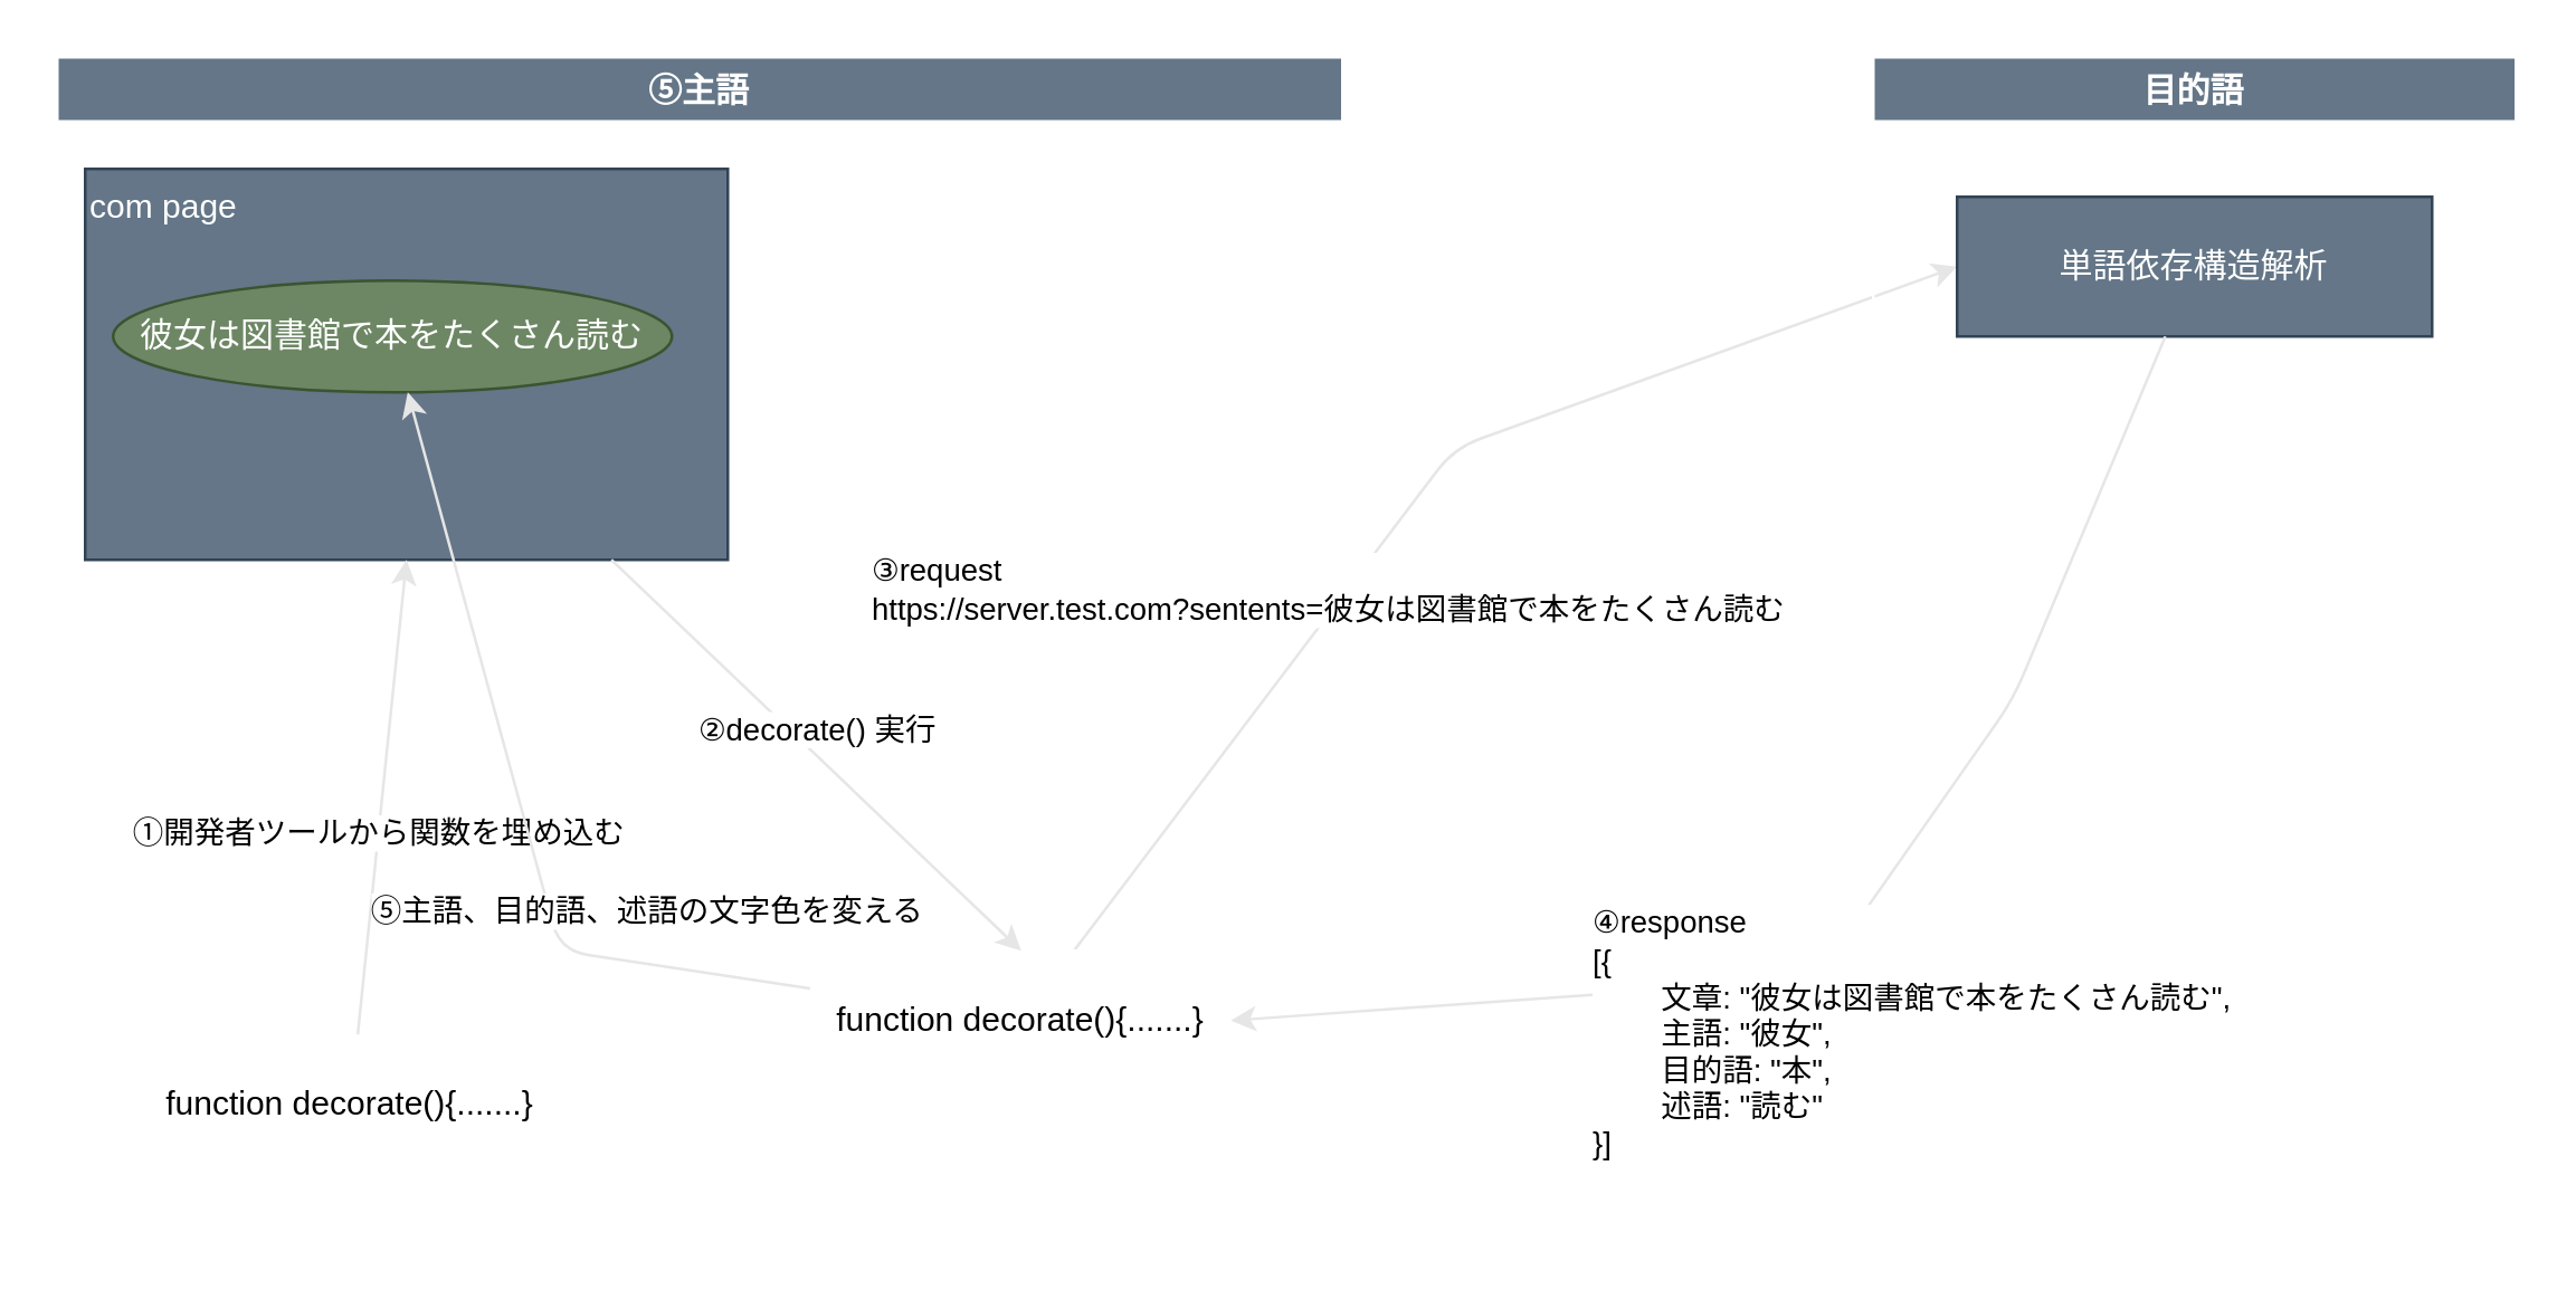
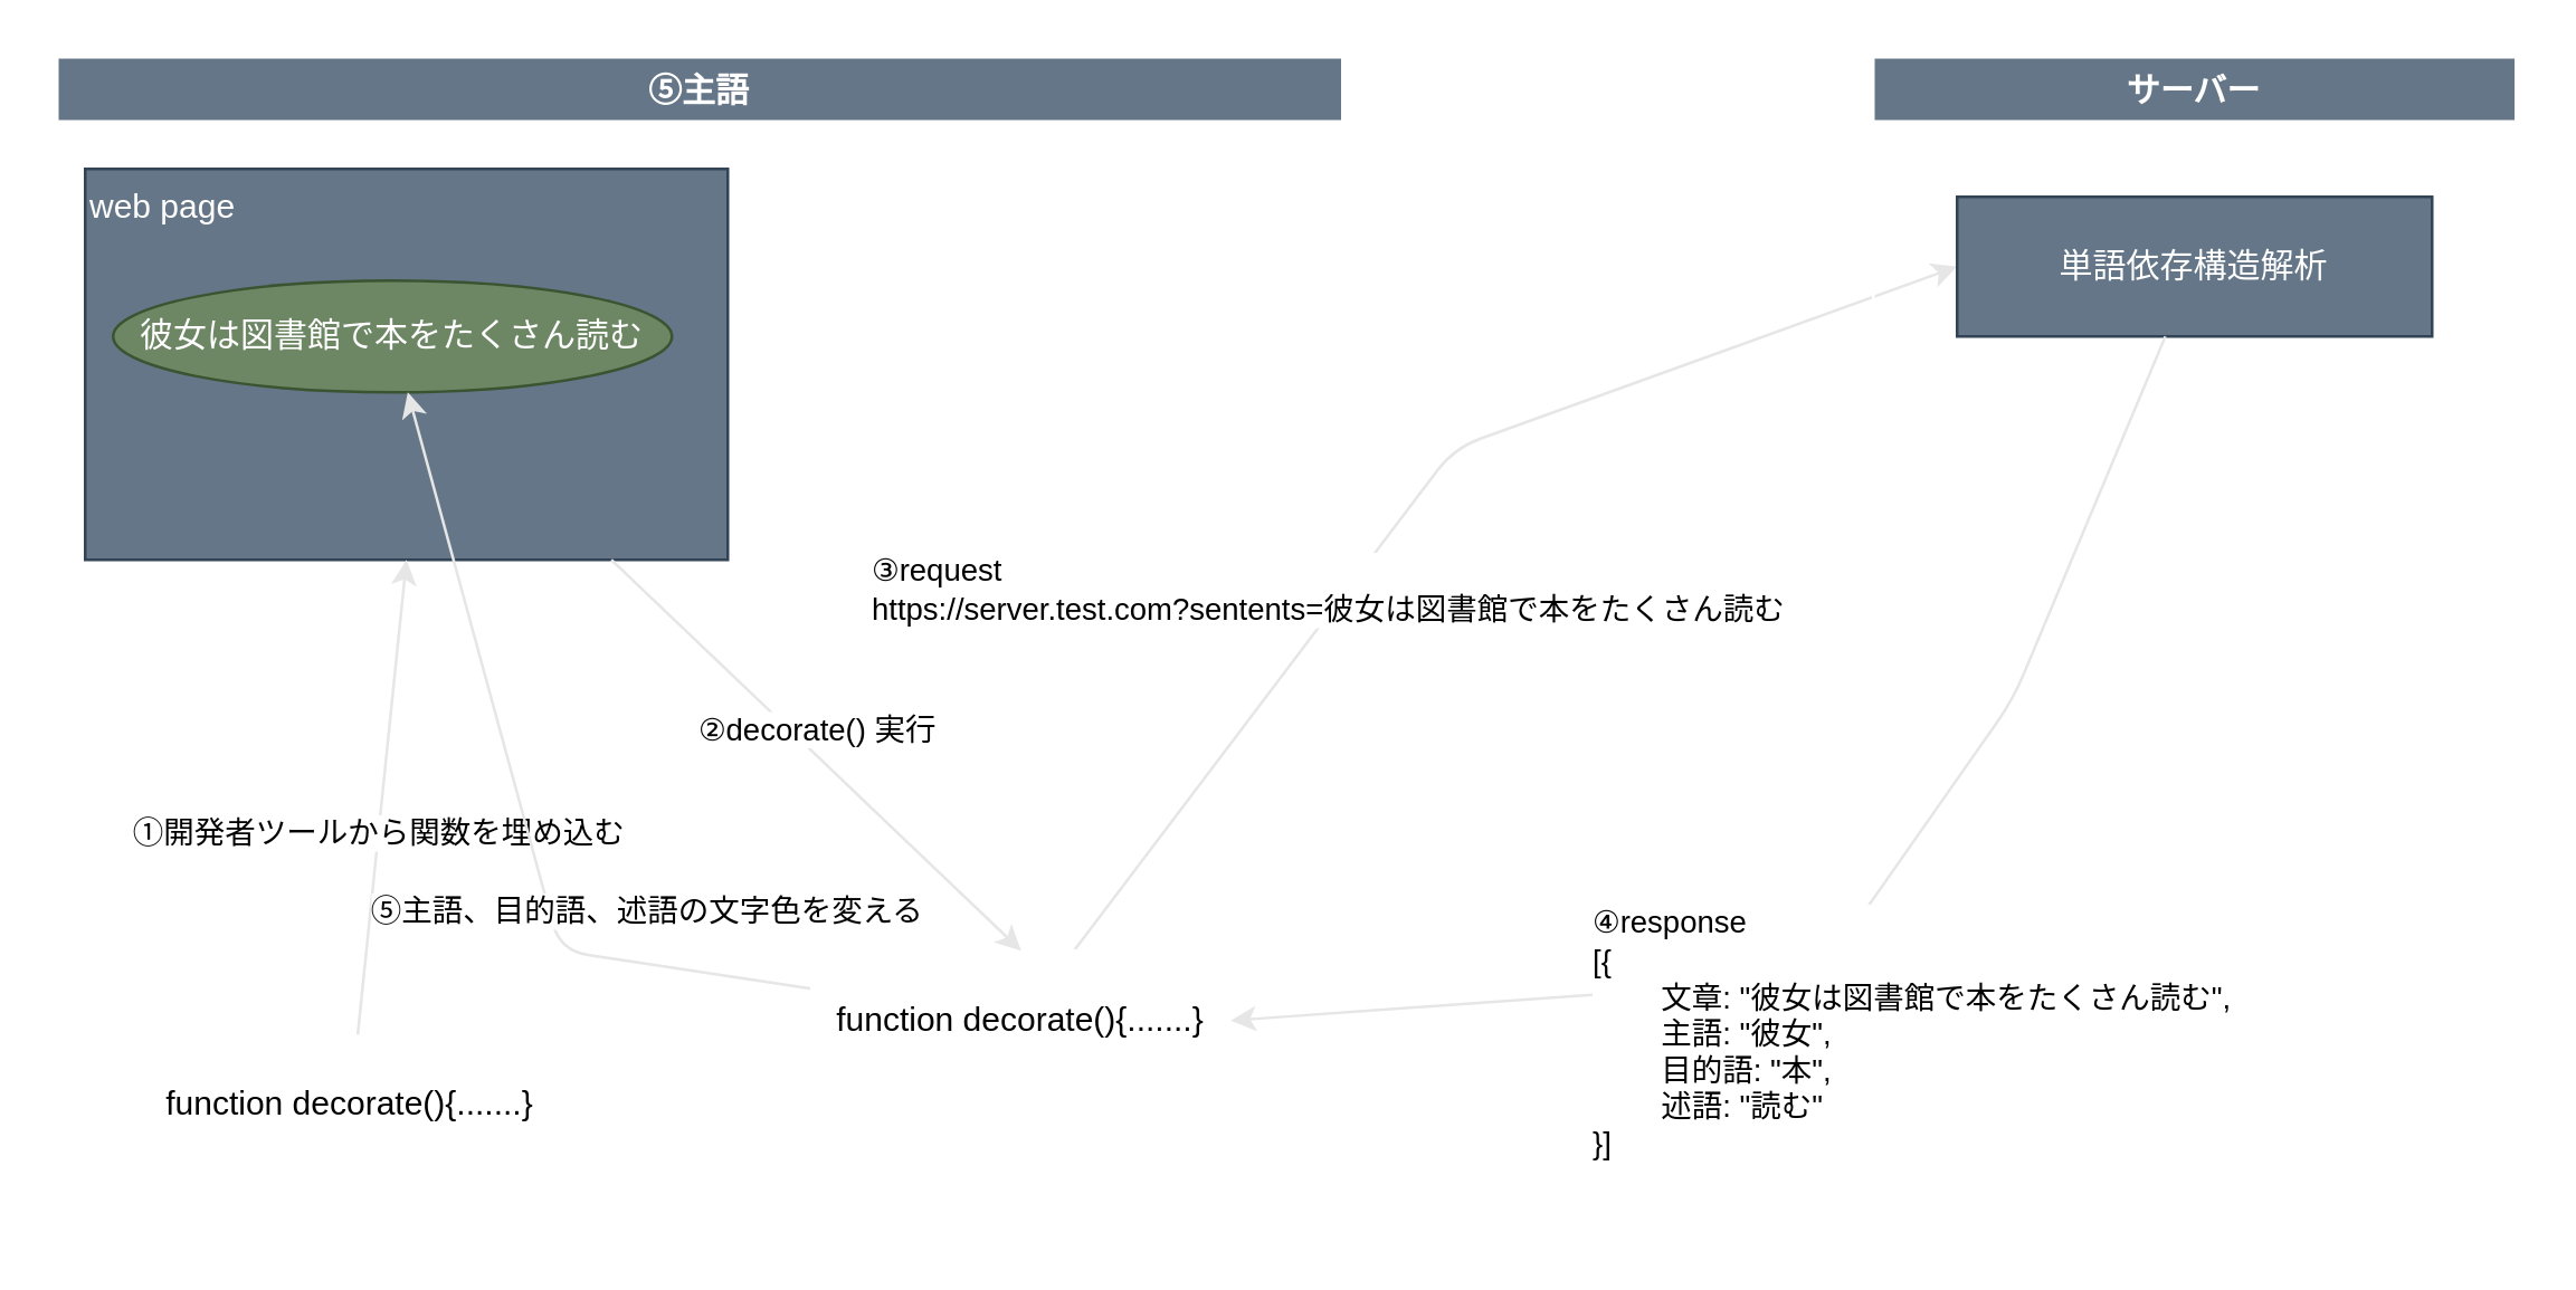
  <mxCell id="0" />
  <mxCell id="1" parent="0" />
  <mxCell id="2" value="⑤主語" style="swimlane;fillColor=#647687;strokeColor=#FFFFFF;fontColor=#ffffff;" parent="1" vertex="1"><mxGeometry x="20" y="20" width="460" height="420" as="geometry"><mxRectangle x="60" y="50" width="80" height="23" as="alternateBounds" /></mxGeometry></mxCell>
- <mxCell id="3" value="com page" style="whiteSpace=wrap;html=1;fillColor=#647687;fontColor=#ffffff;strokeColor=#314354;align=left;verticalAlign=top;" parent="2" vertex="1"><mxGeometry x="10" y="40" width="230" height="140" as="geometry" /></mxCell>
+ <mxCell id="3" value="web page" style="whiteSpace=wrap;html=1;fillColor=#647687;fontColor=#ffffff;strokeColor=#314354;align=left;verticalAlign=top;" parent="2" vertex="1"><mxGeometry x="10" y="40" width="230" height="140" as="geometry" /></mxCell>
  <mxCell id="4" value="彼女は図書館で本をたくさん読む" style="ellipse;whiteSpace=wrap;html=1;fillColor=#6d8764;fontColor=#ffffff;strokeColor=#3A5431;align=center;verticalAlign=middle;" parent="2" vertex="1"><mxGeometry x="20" y="80" width="200" height="40" as="geometry" /></mxCell>
  <mxCell id="5" value="function decorate(){.......}" style="whiteSpace=wrap;html=1;strokeColor=#FFFFFF;align=center;" parent="2" vertex="1"><mxGeometry x="30" y="350" width="150" height="50" as="geometry" /></mxCell>
  <mxCell id="6" style="edgeStyle=none;html=1;entryX=0.5;entryY=1;entryDx=0;entryDy=0;strokeColor=#E6E6E6;" parent="2" source="5" target="3" edge="1"><mxGeometry relative="1" as="geometry" /></mxCell>
  <mxCell id="7" value="①開発者ツールから関数を埋め込む" style="edgeLabel;html=1;align=center;verticalAlign=middle;resizable=0;points=[];" parent="6" vertex="1" connectable="0"><mxGeometry x="-0.145" y="1" relative="1" as="geometry"><mxPoint as="offset" /></mxGeometry></mxCell>
  <mxCell id="8" style="edgeStyle=none;html=1;entryX=0;entryY=0.5;entryDx=0;entryDy=0;strokeColor=#E6E6E6;" parent="1" source="12" target="16" edge="1"><mxGeometry relative="1" as="geometry"><Array as="points"><mxPoint x="520" y="160" /></Array></mxGeometry></mxCell>
  <mxCell id="9" value="③request&lt;br&gt;https://server.test.com?sentents=彼女は図書館で本をたくさん読む" style="edgeLabel;html=1;align=left;verticalAlign=middle;resizable=0;points=[];" parent="8" vertex="1" connectable="0"><mxGeometry x="-0.245" y="1" relative="1" as="geometry"><mxPoint x="-168" y="-4" as="offset" /></mxGeometry></mxCell>
  <mxCell id="10" style="edgeStyle=none;html=1;strokeColor=#E6E6E6;" parent="1" source="12" target="4" edge="1"><mxGeometry relative="1" as="geometry"><Array as="points"><mxPoint x="200" y="340" /></Array></mxGeometry></mxCell>
  <mxCell id="11" value="⑤主語、目的語、述語の文字色を変える" style="edgeLabel;html=1;align=center;verticalAlign=middle;resizable=0;points=[];" parent="10" vertex="1" connectable="0"><mxGeometry x="-0.289" y="-1" relative="1" as="geometry"><mxPoint x="33" as="offset" /></mxGeometry></mxCell>
  <mxCell id="12" value="function decorate(){.......}" style="whiteSpace=wrap;html=1;strokeColor=#FFFFFF;align=center;" parent="1" vertex="1"><mxGeometry x="290" y="340" width="150" height="50" as="geometry" /></mxCell>
  <mxCell id="13" style="edgeStyle=none;html=1;entryX=0.5;entryY=0;entryDx=0;entryDy=0;strokeColor=#E6E6E6;" parent="1" source="3" target="12" edge="1"><mxGeometry relative="1" as="geometry" /></mxCell>
  <mxCell id="14" value="②decorate() 実行" style="edgeLabel;html=1;align=center;verticalAlign=middle;resizable=0;points=[];" parent="13" vertex="1" connectable="0"><mxGeometry x="0.153" y="-2" relative="1" as="geometry"><mxPoint x="-10" y="-22" as="offset" /></mxGeometry></mxCell>
- <mxCell id="15" value="目的語" style="swimlane;fillColor=#647687;strokeColor=#FFFFFF;fontColor=#ffffff;" parent="1" vertex="1"><mxGeometry x="670" y="20" width="230" height="420" as="geometry"><mxRectangle x="60" y="50" width="80" height="23" as="alternateBounds" /></mxGeometry></mxCell>
+ <mxCell id="15" value="サーバー" style="swimlane;fillColor=#647687;strokeColor=#FFFFFF;fontColor=#ffffff;" parent="1" vertex="1"><mxGeometry x="670" y="20" width="230" height="420" as="geometry"><mxRectangle x="60" y="50" width="80" height="23" as="alternateBounds" /></mxGeometry></mxCell>
  <mxCell id="16" value="単語依存構造解析" style="whiteSpace=wrap;html=1;fillColor=#647687;fontColor=#ffffff;strokeColor=#314354;" parent="15" vertex="1"><mxGeometry x="30" y="50" width="170" height="50" as="geometry" /></mxCell>
  <mxCell id="17" style="edgeStyle=none;html=1;entryX=1;entryY=0.5;entryDx=0;entryDy=0;strokeColor=#E6E6E6;" parent="1" source="16" target="12" edge="1"><mxGeometry relative="1" as="geometry"><Array as="points"><mxPoint x="720" y="250" /><mxPoint x="650" y="350" /></Array></mxGeometry></mxCell>
  <mxCell id="18" value="④response&lt;br&gt;[{&lt;br&gt;&lt;span&gt;&#09;&lt;/span&gt;&lt;span style=&quot;white-space: pre&quot;&gt;&#09;&lt;/span&gt;文章: &quot;彼女は図書館で本をたくさん読む&quot;,&lt;br&gt;&lt;span style=&quot;white-space: pre&quot;&gt;&#09;&lt;/span&gt;主語: &quot;彼女&quot;,&lt;br&gt;&lt;span style=&quot;white-space: pre&quot;&gt;&#09;&lt;/span&gt;目的語: &quot;本&quot;,&lt;br&gt;&lt;span style=&quot;white-space: pre&quot;&gt;&#09;&lt;/span&gt;述語: &quot;読む&quot;&lt;br&gt;}]" style="edgeLabel;html=1;align=left;verticalAlign=middle;resizable=0;points=[];" parent="17" vertex="1" connectable="0"><mxGeometry x="-0.351" y="-1" relative="1" as="geometry"><mxPoint x="-144" y="109" as="offset" /></mxGeometry></mxCell>
